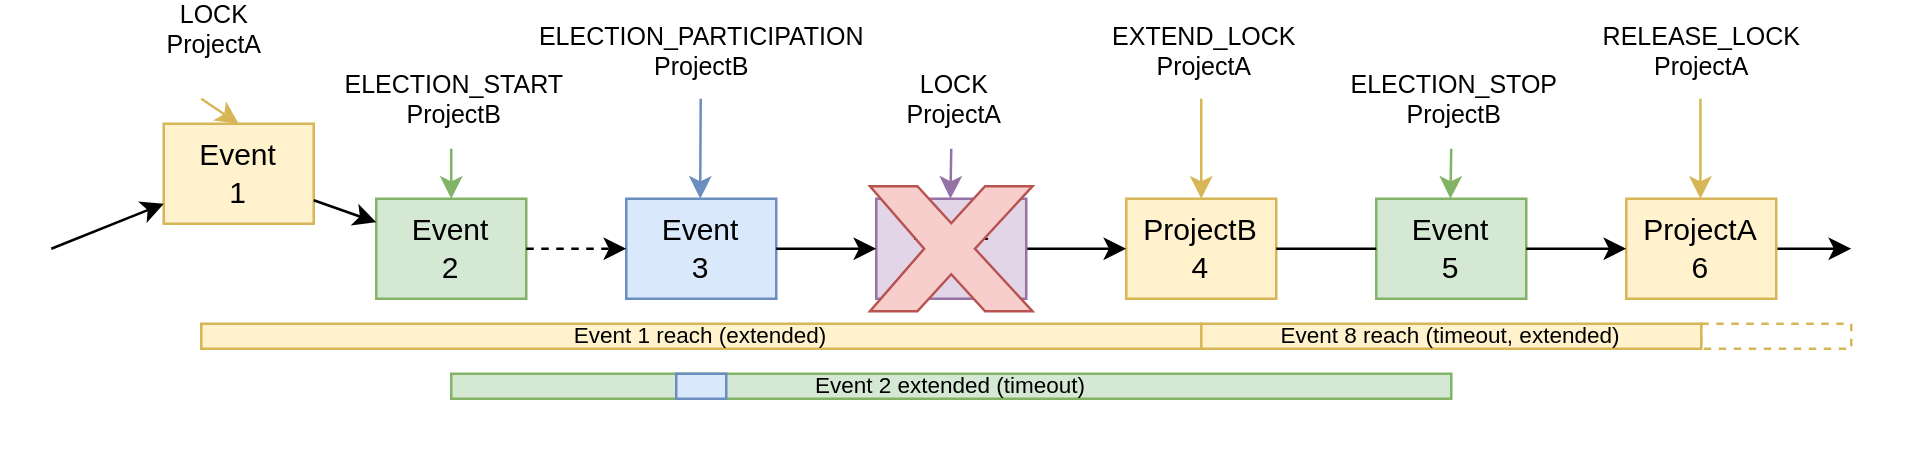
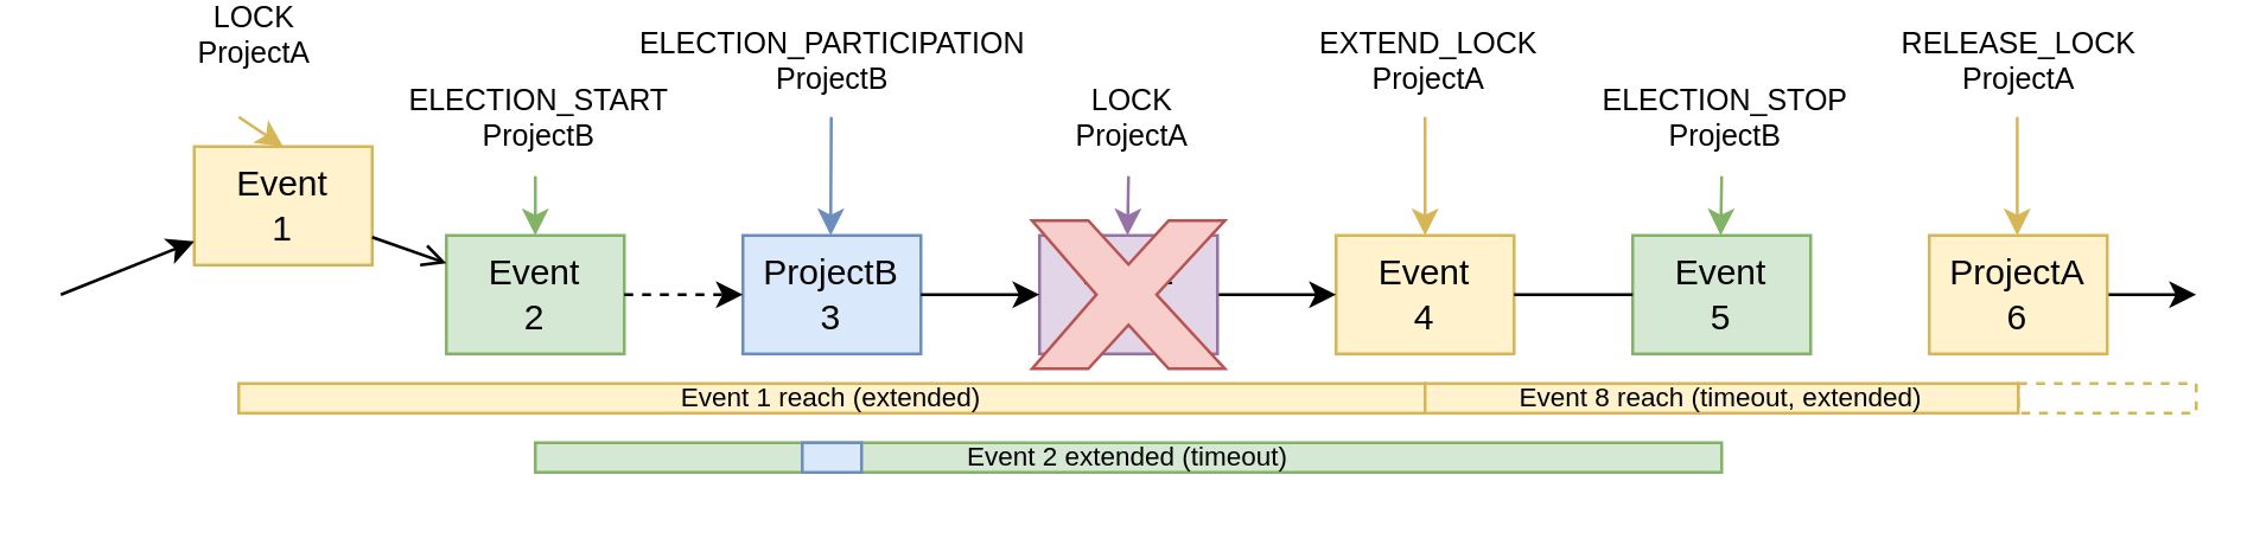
  <mxCell id="0" />
  <mxCell id="1" parent="0" />
  <mxCell id="2" value="" style="endArrow=classic;html=1;" edge="1" parent="1" source="26"><mxGeometry width="50" height="50" relative="1" as="geometry"><mxPoint x="0" y="80" as="sourcePoint" /><mxPoint x="740" y="80" as="targetPoint" /></mxGeometry></mxCell>
  <mxCell id="3" value="&lt;div&gt;Event&lt;/div&gt;&lt;div&gt;1&lt;/div&gt;" style="rounded=0;whiteSpace=wrap;html=1;fillColor=#fff2cc;strokeColor=#d6b656;" vertex="1" parent="1"><mxGeometry x="65" y="30" width="60" height="40" as="geometry" /></mxCell>
  <mxCell id="4" value="" style="endArrow=classic;html=1;" edge="1" parent="1" target="3"><mxGeometry width="50" height="50" relative="1" as="geometry"><mxPoint x="20" y="80" as="sourcePoint" /><mxPoint x="720" y="80" as="targetPoint" /></mxGeometry></mxCell>
  <mxCell id="5" value="" style="endArrow=classic;html=1;entryX=0.5;entryY=0;entryDx=0;entryDy=0;fillColor=#fff2cc;strokeColor=#d6b656;" edge="1" parent="1" target="3"><mxGeometry width="50" height="50" relative="1" as="geometry"><mxPoint x="80" y="20" as="sourcePoint" /><mxPoint x="105" y="-20" as="targetPoint" /></mxGeometry></mxCell>
  <mxCell id="6" value="&lt;div style=&quot;font-size: 10px&quot;&gt;LOCK&lt;/div&gt;&lt;div style=&quot;font-size: 10px&quot;&gt;ProjectA&lt;br style=&quot;font-size: 10px&quot;&gt;&lt;/div&gt;" style="text;html=1;align=center;verticalAlign=middle;resizable=0;points=[];labelBackgroundColor=none;fontSize=10;" vertex="1" connectable="0" parent="5"><mxGeometry x="-0.457" relative="1" as="geometry"><mxPoint y="-30.8" as="offset" /></mxGeometry></mxCell>
  <mxCell id="7" value="Event 1 reach (extended)" style="rounded=0;whiteSpace=wrap;html=1;fillColor=#fff2cc;strokeColor=#d6b656;fontSize=9;" vertex="1" parent="1"><mxGeometry x="80" y="110" width="400" height="10" as="geometry" /></mxCell>
  <mxCell id="8" value="&lt;div&gt;Event&lt;/div&gt;&lt;div&gt;2&lt;/div&gt;" style="rounded=0;whiteSpace=wrap;html=1;fillColor=#d5e8d4;strokeColor=#82b366;" vertex="1" parent="1"><mxGeometry x="150" y="60" width="60" height="40" as="geometry" /></mxCell>
- <mxCell id="9" value="" style="endArrow=classic;html=1;" edge="1" parent="1" source="3" target="8"><mxGeometry width="50" height="50" relative="1" as="geometry"><mxPoint x="110" y="80" as="sourcePoint" /><mxPoint x="720" y="80" as="targetPoint" /></mxGeometry></mxCell>
+ <mxCell id="9" value="" style="endArrow=open;html=1;" edge="1" parent="1" source="3" target="8"><mxGeometry width="50" height="50" relative="1" as="geometry"><mxPoint x="110" y="80" as="sourcePoint" /><mxPoint x="720" y="80" as="targetPoint" /></mxGeometry></mxCell>
  <mxCell id="10" value="" style="endArrow=classic;html=1;fontSize=9;fillColor=#d5e8d4;strokeColor=#82b366;" edge="1" parent="1"><mxGeometry width="50" height="50" relative="1" as="geometry"><mxPoint x="180" y="40" as="sourcePoint" /><mxPoint x="180" y="60" as="targetPoint" /></mxGeometry></mxCell>
  <mxCell id="11" value="&lt;div&gt;ELECTION_START&lt;/div&gt;&lt;div&gt;ProjectB&lt;/div&gt;" style="text;html=1;align=center;verticalAlign=middle;resizable=0;points=[];labelBackgroundColor=none;fontSize=10;" vertex="1" connectable="0" parent="10"><mxGeometry x="-0.773" relative="1" as="geometry"><mxPoint y="-22.29" as="offset" /></mxGeometry></mxCell>
  <mxCell id="12" value="Event 2 extended (timeout)" style="rounded=0;whiteSpace=wrap;html=1;fillColor=#d5e8d4;strokeColor=#82b366;fontSize=9;" vertex="1" parent="1"><mxGeometry x="180" y="130" width="400" height="10" as="geometry" /></mxCell>
- <mxCell id="13" value="&lt;div&gt;Event&lt;/div&gt;&lt;div&gt;3&lt;/div&gt;" style="rounded=0;whiteSpace=wrap;html=1;fillColor=#dae8fc;strokeColor=#6c8ebf;" vertex="1" parent="1"><mxGeometry x="250" y="60" width="60" height="40" as="geometry" /></mxCell>
+ <mxCell id="13" value="&lt;div&gt;ProjectB&lt;/div&gt;&lt;div&gt;3&lt;/div&gt;" style="rounded=0;whiteSpace=wrap;html=1;fillColor=#dae8fc;strokeColor=#6c8ebf;" vertex="1" parent="1"><mxGeometry x="250" y="60" width="60" height="40" as="geometry" /></mxCell>
  <mxCell id="14" value="" style="endArrow=classic;html=1;dashed=1;" edge="1" parent="1" source="8" target="13"><mxGeometry width="50" height="50" relative="1" as="geometry"><mxPoint x="210" y="80" as="sourcePoint" /><mxPoint x="720" y="80" as="targetPoint" /></mxGeometry></mxCell>
  <mxCell id="15" value="" style="endArrow=classic;html=1;fontSize=10;fillColor=#dae8fc;strokeColor=#6c8ebf;" edge="1" parent="1"><mxGeometry width="50" height="50" relative="1" as="geometry"><mxPoint x="279.78" y="20" as="sourcePoint" /><mxPoint x="279.58" y="60" as="targetPoint" /></mxGeometry></mxCell>
  <mxCell id="16" value="&lt;div&gt;ELECTION_PARTICIPATION&lt;/div&gt;&lt;div&gt;ProjectB&lt;br&gt;&lt;/div&gt;" style="text;html=1;align=center;verticalAlign=middle;resizable=0;points=[];labelBackgroundColor=none;fontSize=10;" vertex="1" connectable="0" parent="15"><mxGeometry x="-0.707" y="1" relative="1" as="geometry"><mxPoint x="-0.97" y="-26" as="offset" /></mxGeometry></mxCell>
- <mxCell id="17" value="&lt;div&gt;ProjectB&lt;/div&gt;&lt;div&gt;4&lt;br&gt;&lt;/div&gt;" style="rounded=0;whiteSpace=wrap;html=1;fillColor=#fff2cc;strokeColor=#d6b656;" vertex="1" parent="1"><mxGeometry x="450" y="60" width="60" height="40" as="geometry" /></mxCell>
+ <mxCell id="17" value="&lt;div&gt;Event&lt;/div&gt;&lt;div&gt;4&lt;br&gt;&lt;/div&gt;" style="rounded=0;whiteSpace=wrap;html=1;fillColor=#fff2cc;strokeColor=#d6b656;" vertex="1" parent="1"><mxGeometry x="450" y="60" width="60" height="40" as="geometry" /></mxCell>
  <mxCell id="18" value="" style="endArrow=classic;html=1;exitX=1;exitY=0.5;exitDx=0;exitDy=0;" edge="1" parent="1" source="30" target="17"><mxGeometry width="50" height="50" relative="1" as="geometry"><mxPoint x="300" y="80" as="sourcePoint" /><mxPoint x="720" y="80" as="targetPoint" /></mxGeometry></mxCell>
  <mxCell id="19" value="" style="endArrow=classic;html=1;entryX=0.5;entryY=0;entryDx=0;entryDy=0;fillColor=#fff2cc;strokeColor=#d6b656;" edge="1" parent="1"><mxGeometry width="50" height="50" relative="1" as="geometry"><mxPoint x="480" y="20" as="sourcePoint" /><mxPoint x="480" y="60" as="targetPoint" /></mxGeometry></mxCell>
  <mxCell id="20" value="&lt;div style=&quot;font-size: 10px&quot;&gt;EXTEND_LOCK&lt;/div&gt;&lt;div style=&quot;font-size: 10px&quot;&gt;ProjectA&lt;br style=&quot;font-size: 10px&quot;&gt;&lt;/div&gt;" style="text;html=1;align=center;verticalAlign=middle;resizable=0;points=[];labelBackgroundColor=none;fontSize=10;" vertex="1" connectable="0" parent="19"><mxGeometry x="-0.457" relative="1" as="geometry"><mxPoint y="-30.8" as="offset" /></mxGeometry></mxCell>
  <mxCell id="21" value="" style="endArrow=classic;html=1;fontSize=9;fillColor=#d5e8d4;strokeColor=#82b366;" edge="1" parent="1"><mxGeometry width="50" height="50" relative="1" as="geometry"><mxPoint x="580" y="40" as="sourcePoint" /><mxPoint x="579.66" y="60" as="targetPoint" /></mxGeometry></mxCell>
  <mxCell id="22" value="&lt;div&gt;ELECTION_STOP&lt;/div&gt;&lt;div&gt;ProjectB&lt;/div&gt;" style="text;html=1;align=center;verticalAlign=middle;resizable=0;points=[];labelBackgroundColor=none;fontSize=10;" vertex="1" connectable="0" parent="21"><mxGeometry x="-0.773" relative="1" as="geometry"><mxPoint x="0.04" y="-22.29" as="offset" /></mxGeometry></mxCell>
  <mxCell id="23" value="&lt;div&gt;Event&lt;/div&gt;&lt;div&gt;5&lt;br&gt;&lt;/div&gt;" style="rounded=0;whiteSpace=wrap;html=1;fillColor=#d5e8d4;strokeColor=#82b366;" vertex="1" parent="1"><mxGeometry x="550" y="60" width="60" height="40" as="geometry" /></mxCell>
  <mxCell id="24" value="" style="endArrow=none;html=1;" edge="1" parent="1" source="17" target="23"><mxGeometry width="50" height="50" relative="1" as="geometry"><mxPoint x="450" y="80" as="sourcePoint" /><mxPoint x="720" y="80" as="targetPoint" /></mxGeometry></mxCell>
  <mxCell id="25" value="Event 8 reach (timeout, extended)" style="rounded=0;whiteSpace=wrap;html=1;fillColor=#fff2cc;strokeColor=#d6b656;fontSize=9;" vertex="1" parent="1"><mxGeometry x="480" y="110" width="200" height="10" as="geometry" /></mxCell>
  <mxCell id="26" value="&lt;div&gt;ProjectA&lt;/div&gt;&lt;div&gt;6&lt;br&gt;&lt;/div&gt;" style="rounded=0;whiteSpace=wrap;html=1;fillColor=#fff2cc;strokeColor=#d6b656;" vertex="1" parent="1"><mxGeometry x="650" y="60" width="60" height="40" as="geometry" /></mxCell>
- <mxCell id="27" value="" style="endArrow=classic;html=1;" edge="1" parent="1" source="23" target="26"><mxGeometry width="50" height="50" relative="1" as="geometry"><mxPoint x="550" y="80" as="sourcePoint" /><mxPoint x="720" y="80" as="targetPoint" /></mxGeometry></mxCell>
  <mxCell id="28" value="" style="endArrow=classic;html=1;entryX=0.5;entryY=0;entryDx=0;entryDy=0;fillColor=#fff2cc;strokeColor=#d6b656;" edge="1" parent="1"><mxGeometry width="50" height="50" relative="1" as="geometry"><mxPoint x="679.66" y="20" as="sourcePoint" /><mxPoint x="679.66" y="60" as="targetPoint" /></mxGeometry></mxCell>
  <mxCell id="29" value="&lt;div style=&quot;font-size: 10px&quot;&gt;RELEASE_LOCK&lt;/div&gt;&lt;div style=&quot;font-size: 10px&quot;&gt;ProjectA&lt;br style=&quot;font-size: 10px&quot;&gt;&lt;/div&gt;" style="text;html=1;align=center;verticalAlign=middle;resizable=0;points=[];labelBackgroundColor=none;fontSize=10;" vertex="1" connectable="0" parent="28"><mxGeometry x="-0.457" relative="1" as="geometry"><mxPoint y="-30.8" as="offset" /></mxGeometry></mxCell>
  <mxCell id="30" value="&lt;div&gt;Event&lt;/div&gt;&lt;div&gt;X&lt;/div&gt;" style="rounded=0;whiteSpace=wrap;html=1;fillColor=#e1d5e7;strokeColor=#9673a6;" vertex="1" parent="1"><mxGeometry x="350" y="60" width="60" height="40" as="geometry" /></mxCell>
  <mxCell id="31" value="" style="endArrow=classic;html=1;" edge="1" parent="1" source="13" target="30"><mxGeometry width="50" height="50" relative="1" as="geometry"><mxPoint x="300" y="80" as="sourcePoint" /><mxPoint x="390" y="80" as="targetPoint" /></mxGeometry></mxCell>
  <mxCell id="32" value="" style="endArrow=classic;html=1;entryX=0.5;entryY=0;entryDx=0;entryDy=0;fillColor=#e1d5e7;strokeColor=#9673a6;" edge="1" parent="1"><mxGeometry width="50" height="50" relative="1" as="geometry"><mxPoint x="380" y="40" as="sourcePoint" /><mxPoint x="379.66" y="60" as="targetPoint" /></mxGeometry></mxCell>
  <mxCell id="33" value="&lt;div style=&quot;font-size: 10px&quot;&gt;LOCK&lt;/div&gt;&lt;div style=&quot;font-size: 10px&quot;&gt;ProjectA&lt;br style=&quot;font-size: 10px&quot;&gt;&lt;/div&gt;" style="text;html=1;align=center;verticalAlign=middle;resizable=0;points=[];labelBackgroundColor=none;fontSize=10;" vertex="1" connectable="0" parent="32"><mxGeometry x="-0.457" relative="1" as="geometry"><mxPoint x="0.1" y="-25.71" as="offset" /></mxGeometry></mxCell>
  <mxCell id="34" value="" style="verticalLabelPosition=bottom;verticalAlign=top;html=1;shape=mxgraph.basic.x;fontSize=10;align=center;fillColor=#f8cecc;strokeColor=#b85450;" vertex="1" parent="1"><mxGeometry x="347.5" y="55" width="65" height="50" as="geometry" /></mxCell>
  <mxCell id="35" value="" style="rounded=0;whiteSpace=wrap;html=1;fillColor=none;strokeColor=#d6b656;fontSize=9;dashed=1;" vertex="1" parent="1"><mxGeometry x="680" y="110" width="60" height="10" as="geometry" /></mxCell>
  <mxCell id="36" value="" style="rounded=0;whiteSpace=wrap;html=1;fillColor=#dae8fc;strokeColor=#6c8ebf;fontSize=9;" vertex="1" parent="1"><mxGeometry x="270" y="130" width="20" height="10" as="geometry" /></mxCell>
